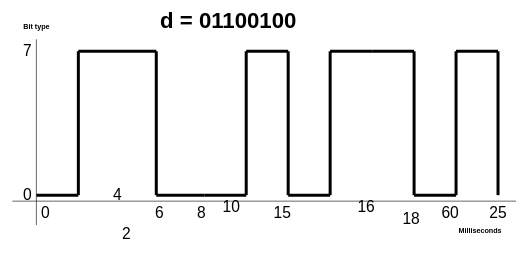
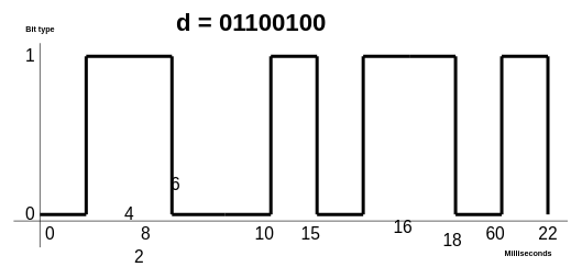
  <mxCell id="0" />
  <mxCell id="1" parent="0" />
  <mxCell id="2" value="" style="endArrow=none;html=1;" edge="1" parent="1"><mxGeometry width="50" height="50" relative="1" as="geometry"><mxPoint x="60" y="375" as="sourcePoint" /><mxPoint x="60" y="65" as="targetPoint" /></mxGeometry></mxCell>
  <mxCell id="3" value="" style="endArrow=none;html=1;" edge="1" parent="1"><mxGeometry width="50" height="50" relative="1" as="geometry"><mxPoint y="335" as="sourcePoint" x="20" /><mxPoint x="860" y="335" as="targetPoint" /></mxGeometry></mxCell>
  <mxCell id="4" value="&lt;b&gt;Milliseconds&lt;/b&gt;" style="text;html=1;align=center;verticalAlign=middle;resizable=0;points=[];autosize=1;strokeColor=none;" vertex="1" parent="1"><mxGeometry x="755" y="375" width="90" height="20" as="geometry" /></mxCell>
  <mxCell id="5" value="&lt;b&gt;Bit type&lt;br&gt;&lt;/b&gt;" style="text;html=1;align=center;verticalAlign=middle;resizable=0;points=[];autosize=1;strokeColor=none;" vertex="1" parent="1"><mxGeometry x="30" y="35" width="60" height="20" as="geometry" /></mxCell>
- <mxCell id="6" value="&lt;font style=&quot;font-size: 26px&quot;&gt;7&lt;/font&gt;" style="text;html=1;align=center;verticalAlign=middle;resizable=0;points=[];autosize=1;strokeColor=none;" vertex="1" parent="1"><mxGeometry x="30" y="75" width="30" height="20" as="geometry" /></mxCell>
+ <mxCell id="6" value="&lt;font style=&quot;font-size: 26px&quot;&gt;1&lt;/font&gt;" style="text;html=1;align=center;verticalAlign=middle;resizable=0;points=[];autosize=1;strokeColor=none;" vertex="1" parent="1"><mxGeometry x="30" y="75" width="30" height="20" as="geometry" /></mxCell>
  <mxCell id="7" value="&lt;font style=&quot;font-size: 26px&quot;&gt;0&lt;/font&gt;" style="text;html=1;align=center;verticalAlign=middle;resizable=0;points=[];autosize=1;strokeColor=none;" vertex="1" parent="1"><mxGeometry x="30" y="315" width="30" height="20" as="geometry" /></mxCell>
  <mxCell id="8" value="&lt;font style=&quot;font-size: 26px&quot;&gt;0&lt;/font&gt;" style="text;html=1;align=center;verticalAlign=middle;resizable=0;points=[];autosize=1;strokeColor=none;" vertex="1" parent="1"><mxGeometry x="60" y="345" width="30" height="20" as="geometry" /></mxCell>
  <mxCell id="9" value="&lt;font style=&quot;font-size: 26px&quot;&gt;2&lt;/font&gt;" style="text;html=1;align=center;verticalAlign=middle;resizable=0;points=[];autosize=1;strokeColor=none;" vertex="1" parent="1"><mxGeometry x="195" y="380" width="30" height="20" as="geometry" /></mxCell>
  <mxCell id="10" value="&lt;font style=&quot;font-size: 26px&quot;&gt;4&lt;/font&gt;" style="text;html=1;align=center;verticalAlign=middle;resizable=0;points=[];autosize=1;strokeColor=none;" vertex="1" parent="1"><mxGeometry x="180" y="315" width="30" height="20" as="geometry" /></mxCell>
- <mxCell id="11" value="&lt;font style=&quot;font-size: 26px&quot;&gt;6&lt;/font&gt;" style="text;html=1;align=center;verticalAlign=middle;resizable=0;points=[];autosize=1;strokeColor=none;" vertex="1" parent="1"><mxGeometry x="250" y="345" width="30" height="20" as="geometry" /></mxCell>
- <mxCell id="12" value="&lt;font style=&quot;font-size: 26px&quot;&gt;8&lt;/font&gt;" style="text;html=1;align=center;verticalAlign=middle;resizable=0;points=[];autosize=1;strokeColor=none;" vertex="1" parent="1"><mxGeometry x="320" y="345" width="30" height="20" as="geometry" /></mxCell>
- <mxCell id="13" value="&lt;font style=&quot;font-size: 26px&quot;&gt;10&lt;/font&gt;" style="text;html=1;align=center;verticalAlign=middle;resizable=0;points=[];autosize=1;strokeColor=none;" vertex="1" parent="1"><mxGeometry x="365" y="335" width="40" height="20" as="geometry" /></mxCell>
+ <mxCell id="11" value="&lt;font style=&quot;font-size: 26px&quot;&gt;6&lt;/font&gt;" style="text;html=1;align=center;verticalAlign=middle;resizable=0;points=[];autosize=1;strokeColor=none;" vertex="1" parent="1"><mxGeometry x="250" y="270" width="30" height="20" as="geometry" /></mxCell>
+ <mxCell id="12" value="&lt;font style=&quot;font-size: 26px&quot;&gt;8&lt;/font&gt;" style="text;html=1;align=center;verticalAlign=middle;resizable=0;points=[];autosize=1;strokeColor=none;" vertex="1" parent="1"><mxGeometry x="205" y="345" width="30" height="20" as="geometry" /></mxCell>
+ <mxCell id="13" value="&lt;font style=&quot;font-size: 26px&quot;&gt;10&lt;/font&gt;" style="text;html=1;align=center;verticalAlign=middle;resizable=0;points=[];autosize=1;strokeColor=none;" vertex="1" parent="1"><mxGeometry x="380" y="345" width="40" height="20" as="geometry" /></mxCell>
  <mxCell id="14" value="&lt;font style=&quot;font-size: 26px&quot;&gt;15&lt;/font&gt;" style="text;html=1;align=center;verticalAlign=middle;resizable=0;points=[];autosize=1;strokeColor=none;" vertex="1" parent="1"><mxGeometry x="450" y="345" width="40" height="20" as="geometry" /></mxCell>
  <mxCell id="15" value="&lt;font style=&quot;font-size: 26px&quot;&gt;16&lt;/font&gt;" style="text;html=1;align=center;verticalAlign=middle;resizable=0;points=[];autosize=1;strokeColor=none;" vertex="1" parent="1"><mxGeometry x="590" y="335" width="40" height="20" as="geometry" /></mxCell>
  <mxCell id="16" value="&lt;font style=&quot;font-size: 26px&quot;&gt;18&lt;/font&gt;" style="text;html=1;align=center;verticalAlign=middle;resizable=0;points=[];autosize=1;strokeColor=none;" vertex="1" parent="1"><mxGeometry x="665" y="355" width="40" height="20" as="geometry" /></mxCell>
  <mxCell id="17" value="&lt;font style=&quot;font-size: 26px&quot;&gt;60&lt;/font&gt;" style="text;html=1;align=center;verticalAlign=middle;resizable=0;points=[];autosize=1;strokeColor=none;" vertex="1" parent="1"><mxGeometry x="730" y="345" width="40" height="20" as="geometry" /></mxCell>
- <mxCell id="18" value="&lt;font style=&quot;font-size: 26px&quot;&gt;25&lt;/font&gt;" style="text;html=1;align=center;verticalAlign=middle;resizable=0;points=[];autosize=1;strokeColor=none;" vertex="1" parent="1"><mxGeometry x="810" y="345" width="40" height="20" as="geometry" /></mxCell>
+ <mxCell id="18" value="&lt;font style=&quot;font-size: 26px&quot;&gt;22&lt;/font&gt;" style="text;html=1;align=center;verticalAlign=middle;resizable=0;points=[];autosize=1;strokeColor=none;" vertex="1" parent="1"><mxGeometry x="810" y="345" width="40" height="20" as="geometry" /></mxCell>
  <mxCell id="19" value="" style="endArrow=none;html=1;strokeWidth=5;" edge="1" parent="1"><mxGeometry width="50" height="50" relative="1" as="geometry"><mxPoint x="60" y="325" as="sourcePoint" /><mxPoint x="130" y="325" as="targetPoint" /></mxGeometry></mxCell>
  <mxCell id="20" value="" style="endArrow=none;html=1;strokeWidth=5;" edge="1" parent="1"><mxGeometry width="50" height="50" relative="1" as="geometry"><mxPoint x="130" y="85" as="sourcePoint" /><mxPoint x="260" y="85" as="targetPoint" /></mxGeometry></mxCell>
  <mxCell id="21" value="" style="endArrow=none;html=1;strokeWidth=5;" edge="1" parent="1"><mxGeometry width="50" height="50" relative="1" as="geometry"><mxPoint x="260" y="325" as="sourcePoint" /><mxPoint x="340" y="325" as="targetPoint" /></mxGeometry></mxCell>
  <mxCell id="22" value="" style="endArrow=none;html=1;strokeWidth=5;" edge="1" parent="1"><mxGeometry width="50" height="50" relative="1" as="geometry"><mxPoint x="340" y="325" as="sourcePoint" /><mxPoint x="410" y="325" as="targetPoint" /></mxGeometry></mxCell>
  <mxCell id="23" value="" style="endArrow=none;html=1;strokeWidth=5;" edge="1" parent="1"><mxGeometry width="50" height="50" relative="1" as="geometry"><mxPoint x="410" y="85" as="sourcePoint" /><mxPoint x="480" y="85" as="targetPoint" /></mxGeometry></mxCell>
  <mxCell id="24" value="" style="endArrow=none;html=1;strokeWidth=5;" edge="1" parent="1"><mxGeometry width="50" height="50" relative="1" as="geometry"><mxPoint x="480" y="325" as="sourcePoint" /><mxPoint x="550" y="325" as="targetPoint" /></mxGeometry></mxCell>
  <mxCell id="25" value="" style="endArrow=none;html=1;strokeWidth=5;" edge="1" parent="1"><mxGeometry width="50" height="50" relative="1" as="geometry"><mxPoint x="550" y="85" as="sourcePoint" /><mxPoint x="620" y="85" as="targetPoint" /></mxGeometry></mxCell>
  <mxCell id="26" value="" style="endArrow=none;html=1;strokeWidth=5;" edge="1" parent="1"><mxGeometry width="50" height="50" relative="1" as="geometry"><mxPoint x="620" y="85" as="sourcePoint" /><mxPoint x="690" y="85" as="targetPoint" /></mxGeometry></mxCell>
  <mxCell id="27" value="" style="endArrow=none;html=1;strokeWidth=5;" edge="1" parent="1"><mxGeometry width="50" height="50" relative="1" as="geometry"><mxPoint x="690" y="325" as="sourcePoint" /><mxPoint x="760" y="325" as="targetPoint" /></mxGeometry></mxCell>
  <mxCell id="28" value="" style="endArrow=none;html=1;strokeWidth=5;" edge="1" parent="1"><mxGeometry width="50" height="50" relative="1" as="geometry"><mxPoint x="760" y="85" as="sourcePoint" /><mxPoint x="830" y="85" as="targetPoint" /></mxGeometry></mxCell>
  <mxCell id="29" value="" style="endArrow=none;html=1;strokeWidth=5;" edge="1" parent="1"><mxGeometry width="50" height="50" relative="1" as="geometry"><mxPoint x="130" y="85" as="sourcePoint" /><mxPoint x="130" y="325" as="targetPoint" /></mxGeometry></mxCell>
  <mxCell id="30" value="" style="endArrow=none;html=1;strokeWidth=5;" edge="1" parent="1"><mxGeometry width="50" height="50" relative="1" as="geometry"><mxPoint x="260" y="85" as="sourcePoint" /><mxPoint x="260" y="325" as="targetPoint" /></mxGeometry></mxCell>
  <mxCell id="31" value="" style="endArrow=none;html=1;strokeWidth=5;" edge="1" parent="1"><mxGeometry width="50" height="50" relative="1" as="geometry"><mxPoint x="410" y="85" as="sourcePoint" /><mxPoint x="410" y="325" as="targetPoint" /></mxGeometry></mxCell>
  <mxCell id="32" value="" style="endArrow=none;html=1;strokeWidth=5;" edge="1" parent="1"><mxGeometry width="50" height="50" relative="1" as="geometry"><mxPoint x="480" y="85" as="sourcePoint" /><mxPoint x="480" y="325" as="targetPoint" /></mxGeometry></mxCell>
  <mxCell id="33" value="" style="endArrow=none;html=1;strokeWidth=5;" edge="1" parent="1"><mxGeometry width="50" height="50" relative="1" as="geometry"><mxPoint x="550" y="85" as="sourcePoint" /><mxPoint x="550" y="325" as="targetPoint" /></mxGeometry></mxCell>
  <mxCell id="34" value="" style="endArrow=none;html=1;strokeWidth=5;" edge="1" parent="1"><mxGeometry width="50" height="50" relative="1" as="geometry"><mxPoint x="690" y="85" as="sourcePoint" /><mxPoint x="690" y="325" as="targetPoint" /></mxGeometry></mxCell>
  <mxCell id="35" value="" style="endArrow=none;html=1;strokeWidth=5;" edge="1" parent="1"><mxGeometry width="50" height="50" relative="1" as="geometry"><mxPoint x="760" y="85" as="sourcePoint" /><mxPoint x="760" y="325" as="targetPoint" /></mxGeometry></mxCell>
  <mxCell id="36" value="" style="endArrow=none;html=1;strokeWidth=5;" edge="1" parent="1"><mxGeometry width="50" height="50" relative="1" as="geometry"><mxPoint x="830" y="85" as="sourcePoint" /><mxPoint x="830" y="325" as="targetPoint" /></mxGeometry></mxCell>
  <mxCell id="37" value="&lt;b&gt;&lt;font style=&quot;font-size: 37px&quot;&gt;d = 01100100&lt;/font&gt;&lt;/b&gt;" style="text;html=1;align=center;verticalAlign=middle;resizable=0;points=[];autosize=1;strokeColor=none;" vertex="1" parent="1"><mxGeometry x="260" y="20" width="240" height="30" as="geometry" /></mxCell>
